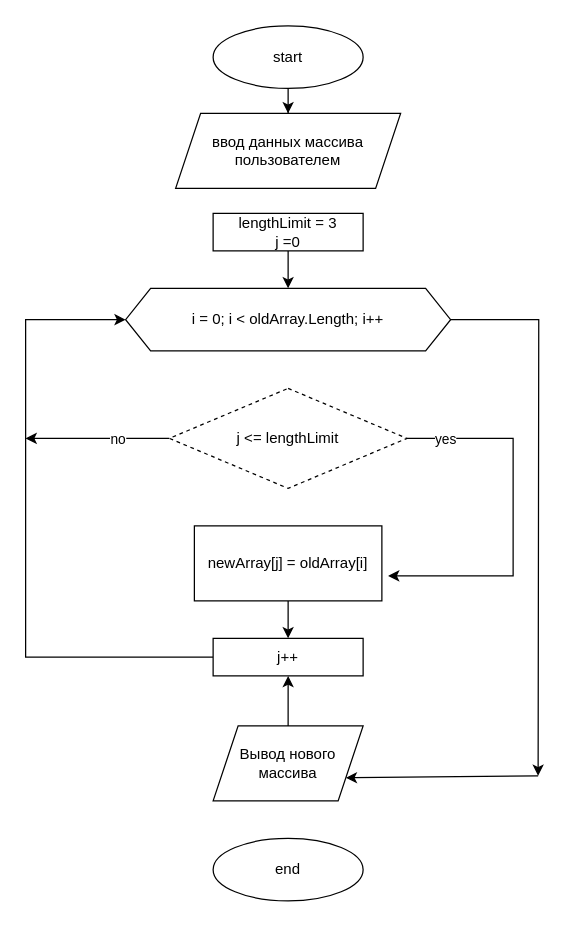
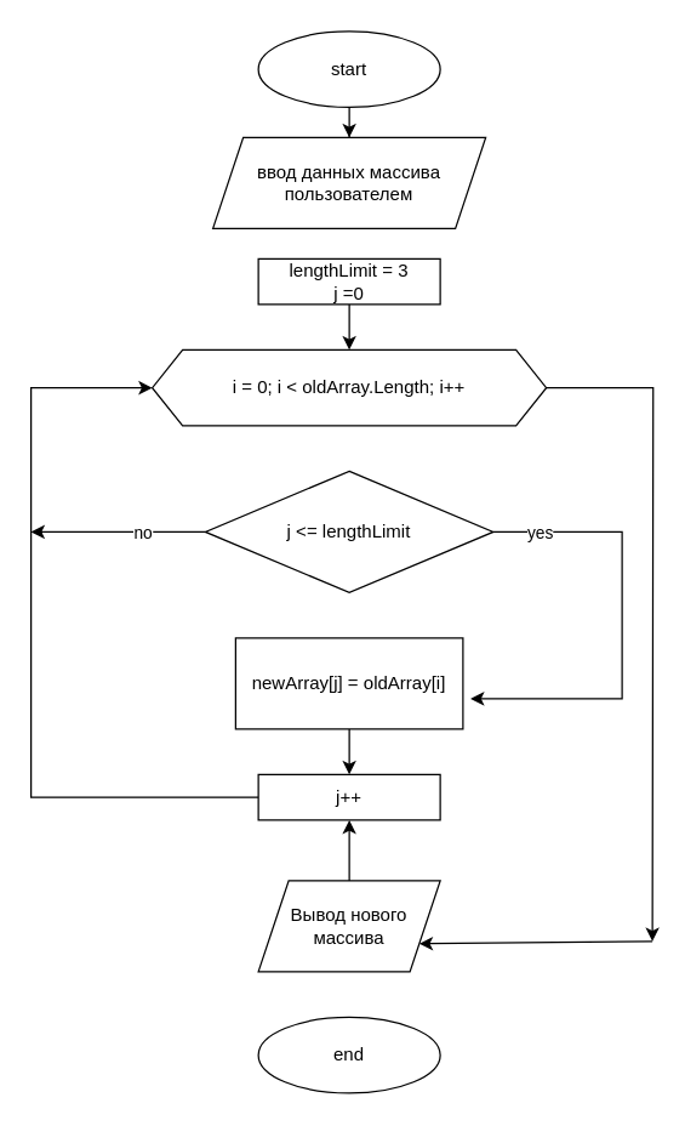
  <mxCell id="0" />
  <mxCell id="1" parent="0" />
  <mxCell id="2" style="edgeStyle=orthogonalEdgeStyle;rounded=0;orthogonalLoop=1;jettySize=auto;html=1;entryX=0.5;entryY=0;entryDx=0;entryDy=0;" edge="1" parent="1" source="3" target="4"><mxGeometry relative="1" as="geometry" /></mxCell>
  <mxCell id="3" value="start" style="ellipse;whiteSpace=wrap;html=1;" parent="1" vertex="1"><mxGeometry x="170" y="20" width="120" height="50" as="geometry" /></mxCell>
  <mxCell id="4" value="ввод данных массива пользователем" style="shape=parallelogram;perimeter=parallelogramPerimeter;whiteSpace=wrap;html=1;fixedSize=1;" parent="1" vertex="1"><mxGeometry x="140" y="90" width="180" height="60" as="geometry" /></mxCell>
  <mxCell id="5" style="edgeStyle=orthogonalEdgeStyle;rounded=0;orthogonalLoop=1;jettySize=auto;html=1;entryX=0.5;entryY=0;entryDx=0;entryDy=0;" edge="1" parent="1" source="6" target="13"><mxGeometry relative="1" as="geometry" /></mxCell>
  <mxCell id="6" value="lengthLimit = 3&lt;br&gt;j =0" style="rounded=0;whiteSpace=wrap;html=1;" vertex="1" parent="1"><mxGeometry x="170" y="170" width="120" height="30" as="geometry" /></mxCell>
  <mxCell id="7" style="edgeStyle=orthogonalEdgeStyle;rounded=0;orthogonalLoop=1;jettySize=auto;html=1;" edge="1" parent="1" source="11"><mxGeometry relative="1" as="geometry"><mxPoint x="310" y="460" as="targetPoint" /><Array as="points"><mxPoint x="410" y="350" /><mxPoint x="410" y="460" /></Array></mxGeometry></mxCell>
  <mxCell id="8" value="yes" style="edgeLabel;html=1;align=center;verticalAlign=middle;resizable=0;points=[];" vertex="1" connectable="0" parent="7"><mxGeometry x="-0.797" relative="1" as="geometry"><mxPoint as="offset" /></mxGeometry></mxCell>
  <mxCell id="9" style="edgeStyle=orthogonalEdgeStyle;rounded=0;orthogonalLoop=1;jettySize=auto;html=1;" edge="1" parent="1" source="11"><mxGeometry relative="1" as="geometry"><mxPoint x="20" y="350" as="targetPoint" /></mxGeometry></mxCell>
  <mxCell id="10" value="no" style="edgeLabel;html=1;align=center;verticalAlign=middle;resizable=0;points=[];" vertex="1" connectable="0" parent="9"><mxGeometry x="-0.27" relative="1" as="geometry"><mxPoint as="offset" /></mxGeometry></mxCell>
- <mxCell id="11" value="j &amp;lt;= lengthLimit" style="rhombus;whiteSpace=wrap;html=1;dashed=1;" vertex="1" parent="1"><mxGeometry x="135" y="310" width="190" height="80" as="geometry" /></mxCell>
+ <mxCell id="11" value="j &amp;lt;= lengthLimit" style="rhombus;whiteSpace=wrap;html=1;" vertex="1" parent="1"><mxGeometry x="135" y="310" width="190" height="80" as="geometry" /></mxCell>
  <mxCell id="12" style="edgeStyle=orthogonalEdgeStyle;rounded=0;orthogonalLoop=1;jettySize=auto;html=1;" edge="1" parent="1" source="13"><mxGeometry relative="1" as="geometry"><mxPoint x="430" y="620" as="targetPoint" /></mxGeometry></mxCell>
  <mxCell id="13" value="i = 0; i &amp;lt; oldArray.Length; i++" style="shape=hexagon;perimeter=hexagonPerimeter2;whiteSpace=wrap;html=1;fixedSize=1;" vertex="1" parent="1"><mxGeometry x="100" y="230" width="260" height="50" as="geometry" /></mxCell>
  <mxCell id="14" style="edgeStyle=orthogonalEdgeStyle;rounded=0;orthogonalLoop=1;jettySize=auto;html=1;entryX=0.5;entryY=0;entryDx=0;entryDy=0;" edge="1" parent="1" source="15" target="17"><mxGeometry relative="1" as="geometry" /></mxCell>
  <mxCell id="15" value="newArray[j] = oldArray[i]" style="rounded=0;whiteSpace=wrap;html=1;" vertex="1" parent="1"><mxGeometry x="155" y="420" width="150" height="60" as="geometry" /></mxCell>
  <mxCell id="16" style="edgeStyle=orthogonalEdgeStyle;rounded=0;orthogonalLoop=1;jettySize=auto;html=1;entryX=0;entryY=0.5;entryDx=0;entryDy=0;" edge="1" parent="1" source="17" target="13"><mxGeometry relative="1" as="geometry"><mxPoint x="90" y="250" as="targetPoint" /><Array as="points"><mxPoint x="20" y="525" /><mxPoint x="20" y="255" /></Array></mxGeometry></mxCell>
  <mxCell id="17" value="j++" style="rounded=0;whiteSpace=wrap;html=1;" vertex="1" parent="1"><mxGeometry x="170" y="510" width="120" height="30" as="geometry" /></mxCell>
  <mxCell id="18" style="edgeStyle=orthogonalEdgeStyle;rounded=0;orthogonalLoop=1;jettySize=auto;html=1;" edge="1" parent="1" source="19" target="17"><mxGeometry relative="1" as="geometry" /></mxCell>
  <mxCell id="19" value="Вывод нового массива" style="shape=parallelogram;perimeter=parallelogramPerimeter;whiteSpace=wrap;html=1;fixedSize=1;" vertex="1" parent="1"><mxGeometry x="170" y="580" width="120" height="60" as="geometry" /></mxCell>
  <mxCell id="20" value="end" style="ellipse;whiteSpace=wrap;html=1;" vertex="1" parent="1"><mxGeometry x="170" y="670" width="120" height="50" as="geometry" /></mxCell>
  <mxCell id="21" value="" style="endArrow=classic;html=1;rounded=0;entryX=1;entryY=0.75;entryDx=0;entryDy=0;" edge="1" parent="1" target="19"><mxGeometry width="50" height="50" relative="1" as="geometry"><mxPoint x="430" y="620" as="sourcePoint" /><mxPoint x="400" y="585" as="targetPoint" /></mxGeometry></mxCell>
